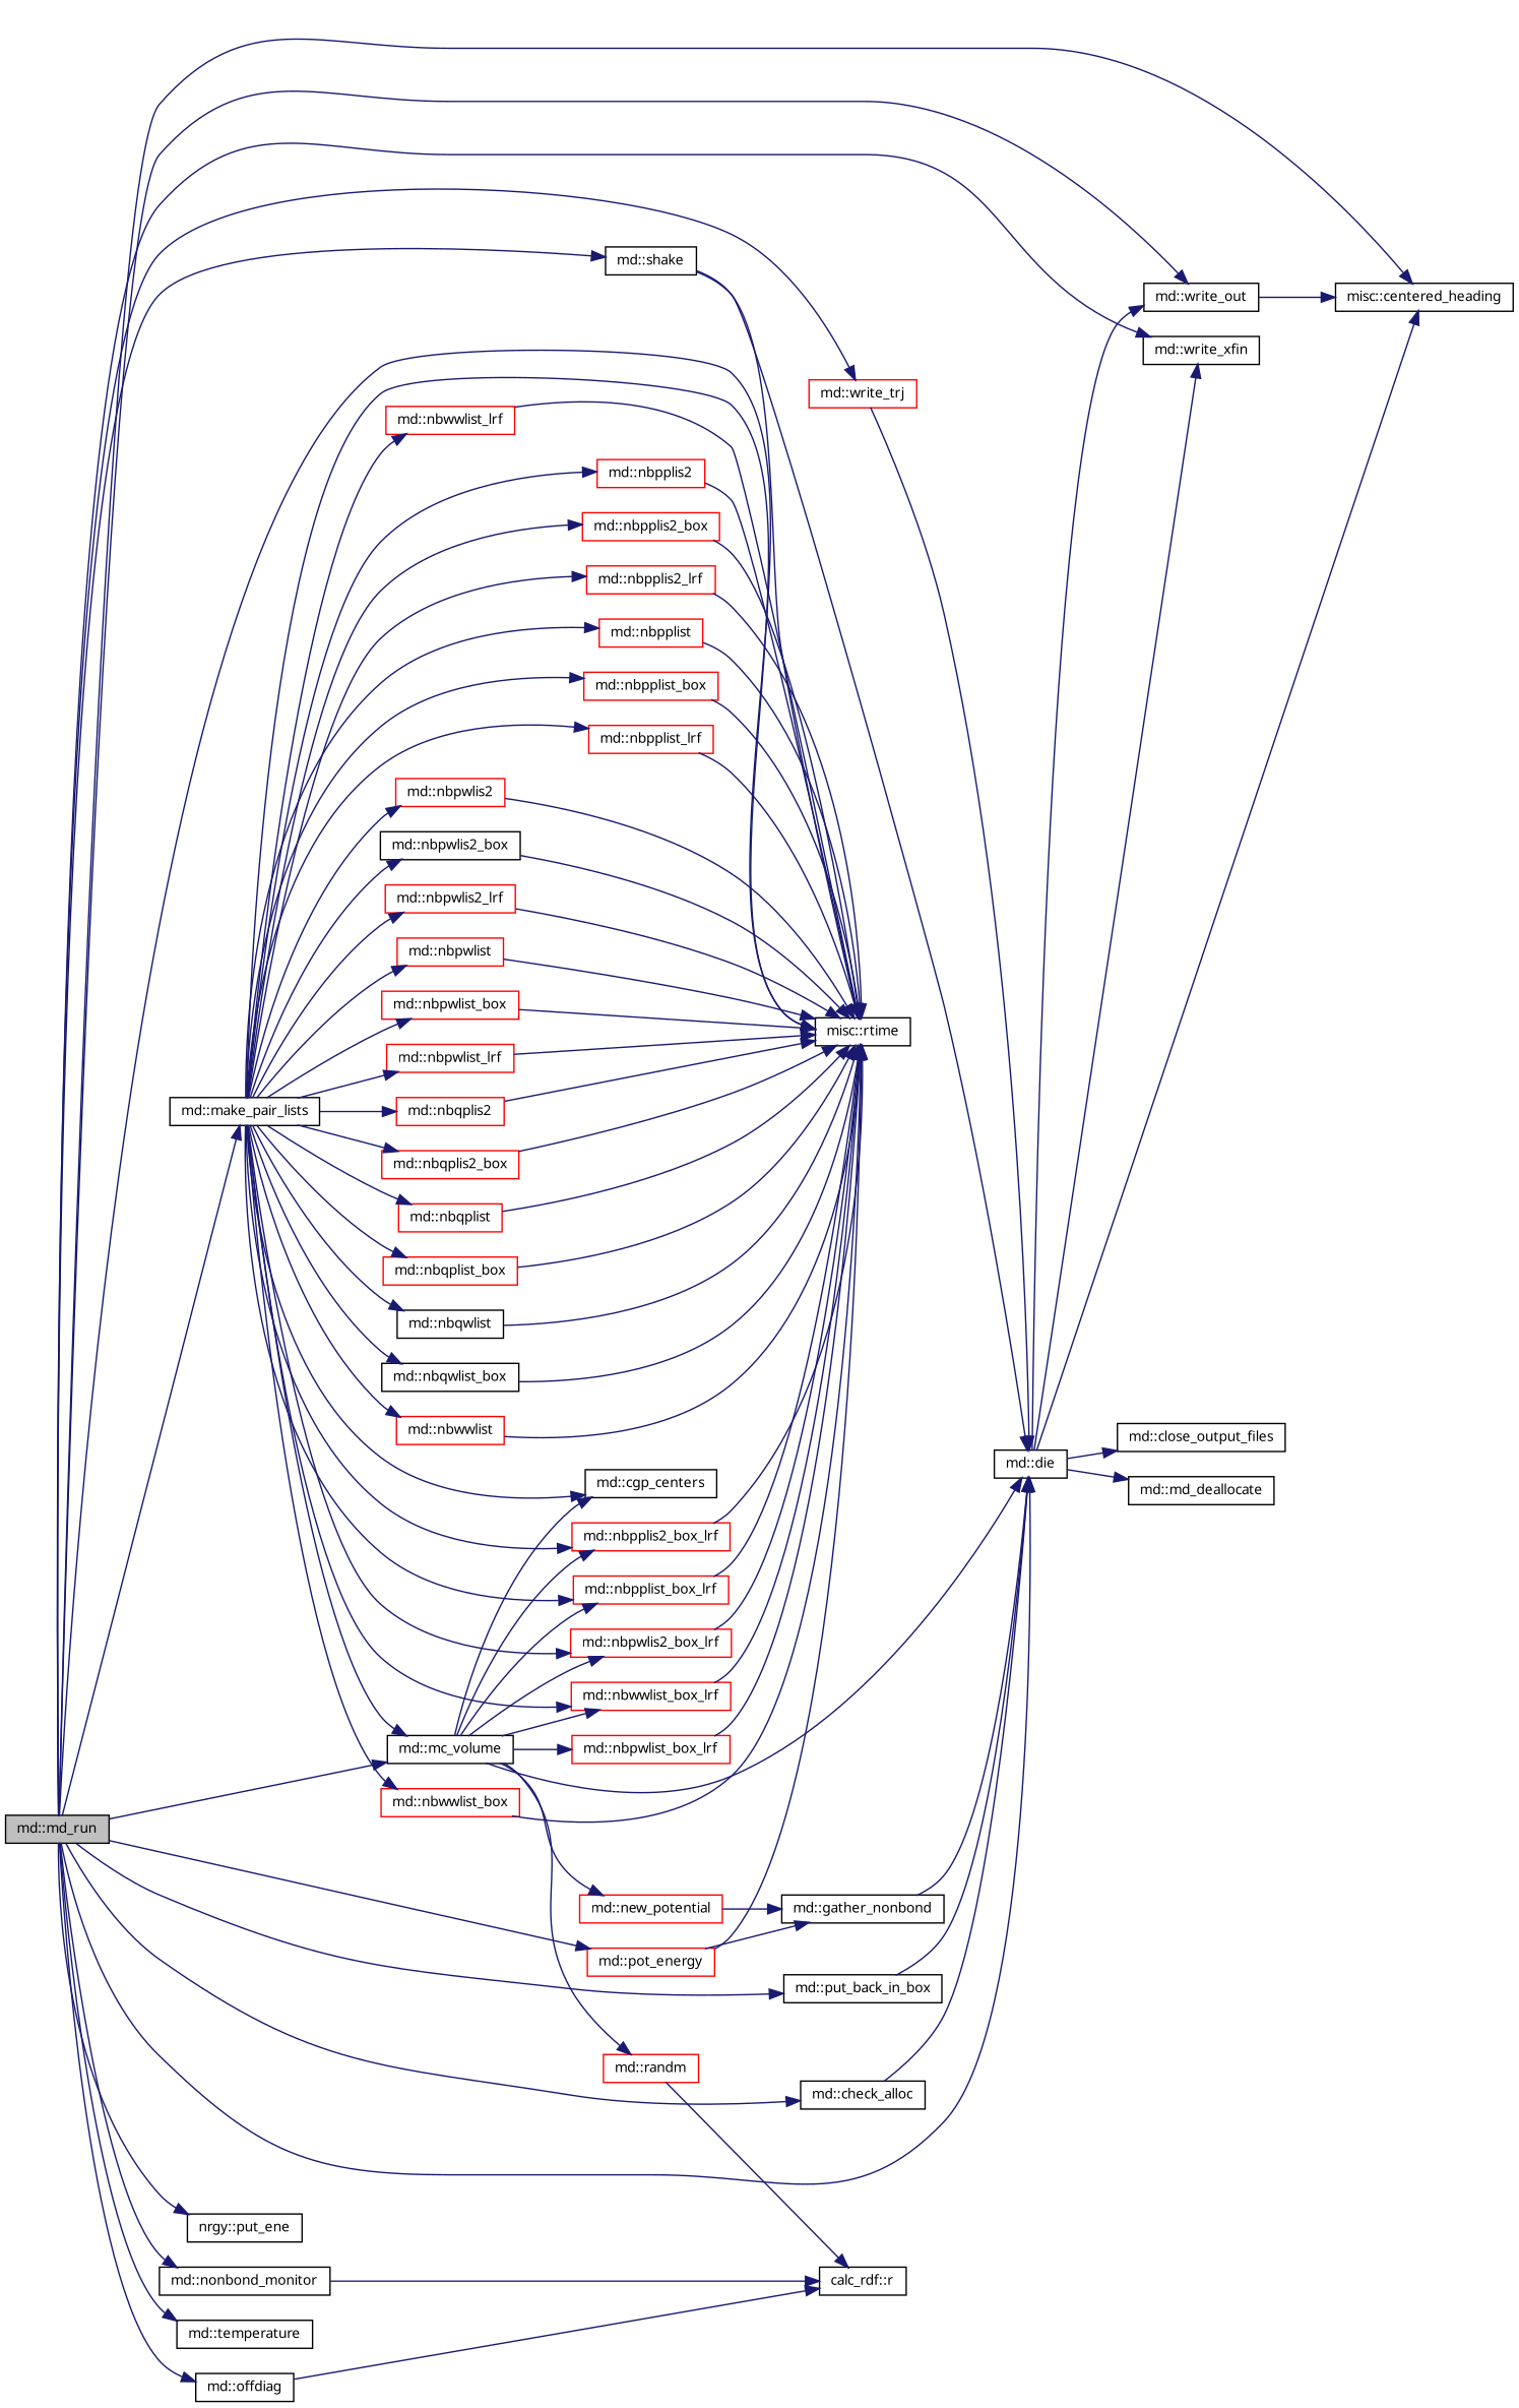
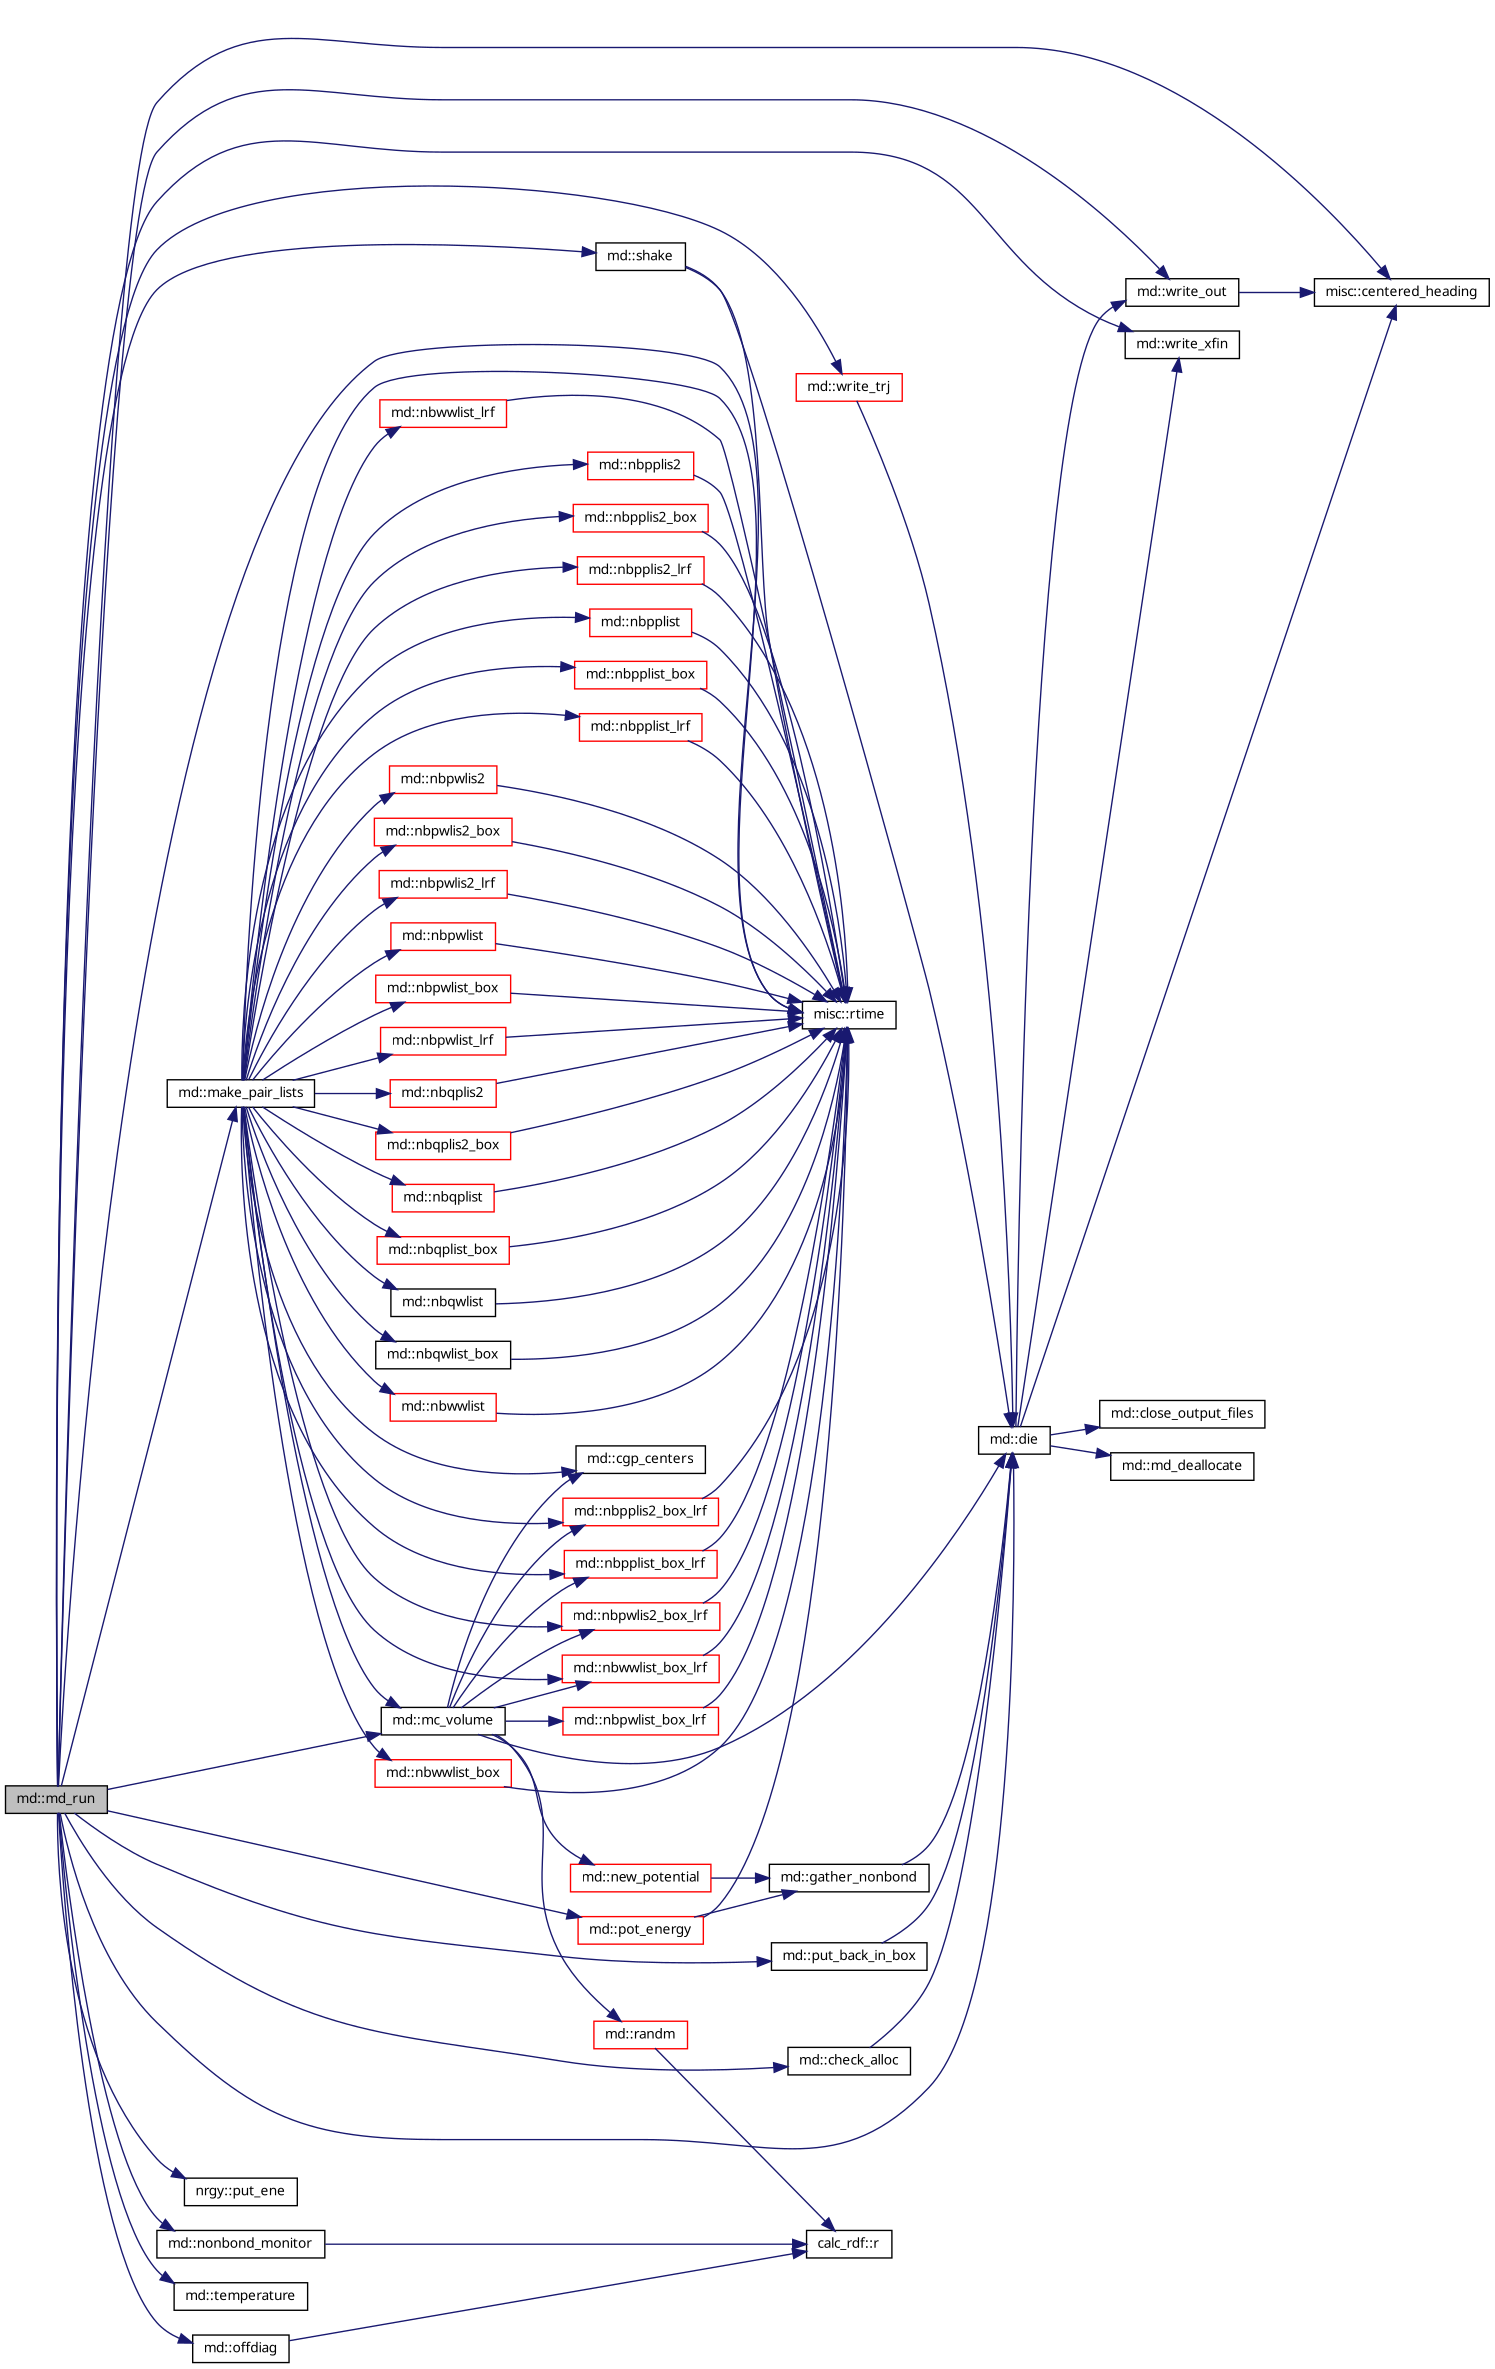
  digraph {
    fontname="Noto Sans"
    rankdir=LR
    node [color=red fillcolor=white fontname="Noto Sans" fontsize=10 shape=record style=filled]
    edge [color=midnightblue fontname="Noto Sans" fontsize=10 labelfontname=Helvetica labelfontsize=10 style=solid]
    n1 [color=black fillcolor=grey75 fontcolor=black height=0.2 label="md::md_run" width=0.4]
    n2 [color=black height=0.2 label="misc::centered_heading" width=0.4]
    n3 [color=black height=0.2 label="md::check_alloc" width=0.4]
    n4 [color=black height=0.2 label="md::die" width=0.4]
    n5 [color=black height=0.2 label="md::write_out" width=0.4]
    n6 [color=black height=0.2 label="md::write_xfin" width=0.4]
    n7 [color=black height=0.2 label="md::make_pair_lists" width=0.4]
    n8 [color=black height=0.2 label="misc::rtime" width=0.4]
    n9 [color=black height=0.2 label="md::mc_volume" width=0.4]
    n10 [color=black height=0.2 label="md::nonbond_monitor" width=0.4]
    n11 [color=black height=0.2 label="md::offdiag" width=0.4]
    n12 [height=0.2 label="md::pot_energy" width=0.4]
    n13 [color=black height=0.2 label="md::put_back_in_box" width=0.4]
    n14 [color=black height=0.2 label="nrgy::put_ene" width=0.4]
    n15 [color=black height=0.2 label="md::shake" width=0.4]
    n16 [color=black height=0.2 label="md::temperature" width=0.4]
    n17 [height=0.2 label="md::write_trj" width=0.4]
    n18 [color=black height=0.2 label="md::close_output_files" width=0.4]
    n19 [color=black height=0.2 label="md::md_deallocate" width=0.4]
    n20 [color=black height=0.2 label="md::cgp_centers" width=0.4]
    n21 [height=0.2 label="md::nbpplis2" width=0.4]
    n22 [height=0.2 label="md::nbpplis2_box" width=0.4]
    n23 [height=0.2 label="md::nbpplis2_box_lrf" width=0.4]
    n24 [height=0.2 label="md::nbpplis2_lrf" width=0.4]
    n25 [height=0.2 label="md::nbpplist" width=0.4]
    n26 [height=0.2 label="md::nbpplist_box" width=0.4]
    n27 [height=0.2 label="md::nbpplist_box_lrf" width=0.4]
    n28 [height=0.2 label="md::nbpplist_lrf" width=0.4]
    n29 [height=0.2 label="md::nbpwlis2" width=0.4]
-   n30 [color=black height=0.2 label="md::nbpwlis2_box" width=0.4]
+   n30 [height=0.2 label="md::nbpwlis2_box" width=0.4]
    n31 [height=0.2 label="md::nbpwlis2_box_lrf" width=0.4]
    n32 [height=0.2 label="md::nbpwlis2_lrf" width=0.4]
    n33 [height=0.2 label="md::nbpwlist" width=0.4]
    n34 [height=0.2 label="md::nbpwlist_box" width=0.4]
    n35 [height=0.2 label="md::nbpwlist_lrf" width=0.4]
    n36 [height=0.2 label="md::nbqplis2" width=0.4]
    n37 [height=0.2 label="md::nbqplis2_box" width=0.4]
    n38 [height=0.2 label="md::nbqplist" width=0.4]
    n39 [height=0.2 label="md::nbqplist_box" width=0.4]
    n40 [color=black height=0.2 label="md::nbqwlist" width=0.4]
    n41 [color=black height=0.2 label="md::nbqwlist_box" width=0.4]
    n42 [height=0.2 label="md::nbwwlist" width=0.4]
    n43 [height=0.2 label="md::nbwwlist_box" width=0.4]
    n44 [height=0.2 label="md::nbwwlist_box_lrf" width=0.4]
    n45 [height=0.2 label="md::nbwwlist_lrf" width=0.4]
    n46 [height=0.2 label="md::nbpwlist_box_lrf" width=0.4]
    n47 [height=0.2 label="md::new_potential" width=0.4]
    n48 [height=0.2 label="md::randm" width=0.4]
    n49 [color=black height=0.2 label="calc_rdf::r" width=0.4]
    n50 [color=black height=0.2 label="md::gather_nonbond" width=0.4]
    n1 -> n2
    n1 -> n3
    n1 -> n4
    n1 -> n5
    n1 -> n6
    n1 -> n7
    n1 -> n8
    n1 -> n9
    n1 -> n10
    n1 -> n11
    n1 -> n12
    n1 -> n13
    n1 -> n14
    n1 -> n15
    n1 -> n16
    n1 -> n17
    n3 -> n4
    n4 -> n2
    n4 -> n5
    n4 -> n6
    n4 -> n18
    n4 -> n19
    n5 -> n2
    n7 -> n8
    n7 -> n9
    n7 -> n20
    n7 -> n21
    n7 -> n22
    n7 -> n23
    n7 -> n24
    n7 -> n25
    n7 -> n26
    n7 -> n27
    n7 -> n28
    n7 -> n29
    n7 -> n30
    n7 -> n31
    n7 -> n32
    n7 -> n33
    n7 -> n34
    n7 -> n35
    n7 -> n36
    n7 -> n37
    n7 -> n38
    n7 -> n39
    n7 -> n40
    n7 -> n41
    n7 -> n42
    n7 -> n43
    n7 -> n44
    n7 -> n45
    n9 -> n4
    n9 -> n20
    n9 -> n23
    n9 -> n27
    n9 -> n31
    n9 -> n44
    n9 -> n46
    n9 -> n47
    n9 -> n48
    n10 -> n49
    n11 -> n49
    n12 -> n8
    n12 -> n50
    n13 -> n4
    n15 -> n4
    n15 -> n8
    n17 -> n4
    n21 -> n8
    n22 -> n8
    n23 -> n8
    n24 -> n8
    n25 -> n8
    n26 -> n8
    n27 -> n8
    n28 -> n8
    n29 -> n8
    n30 -> n8
    n31 -> n8
    n32 -> n8
    n33 -> n8
    n34 -> n8
    n35 -> n8
    n36 -> n8
    n37 -> n8
    n38 -> n8
    n39 -> n8
    n40 -> n8
    n41 -> n8
    n42 -> n8
    n43 -> n8
    n44 -> n8
    n45 -> n8
    n46 -> n8
    n47 -> n50
    n48 -> n49
    n50 -> n4
  }
